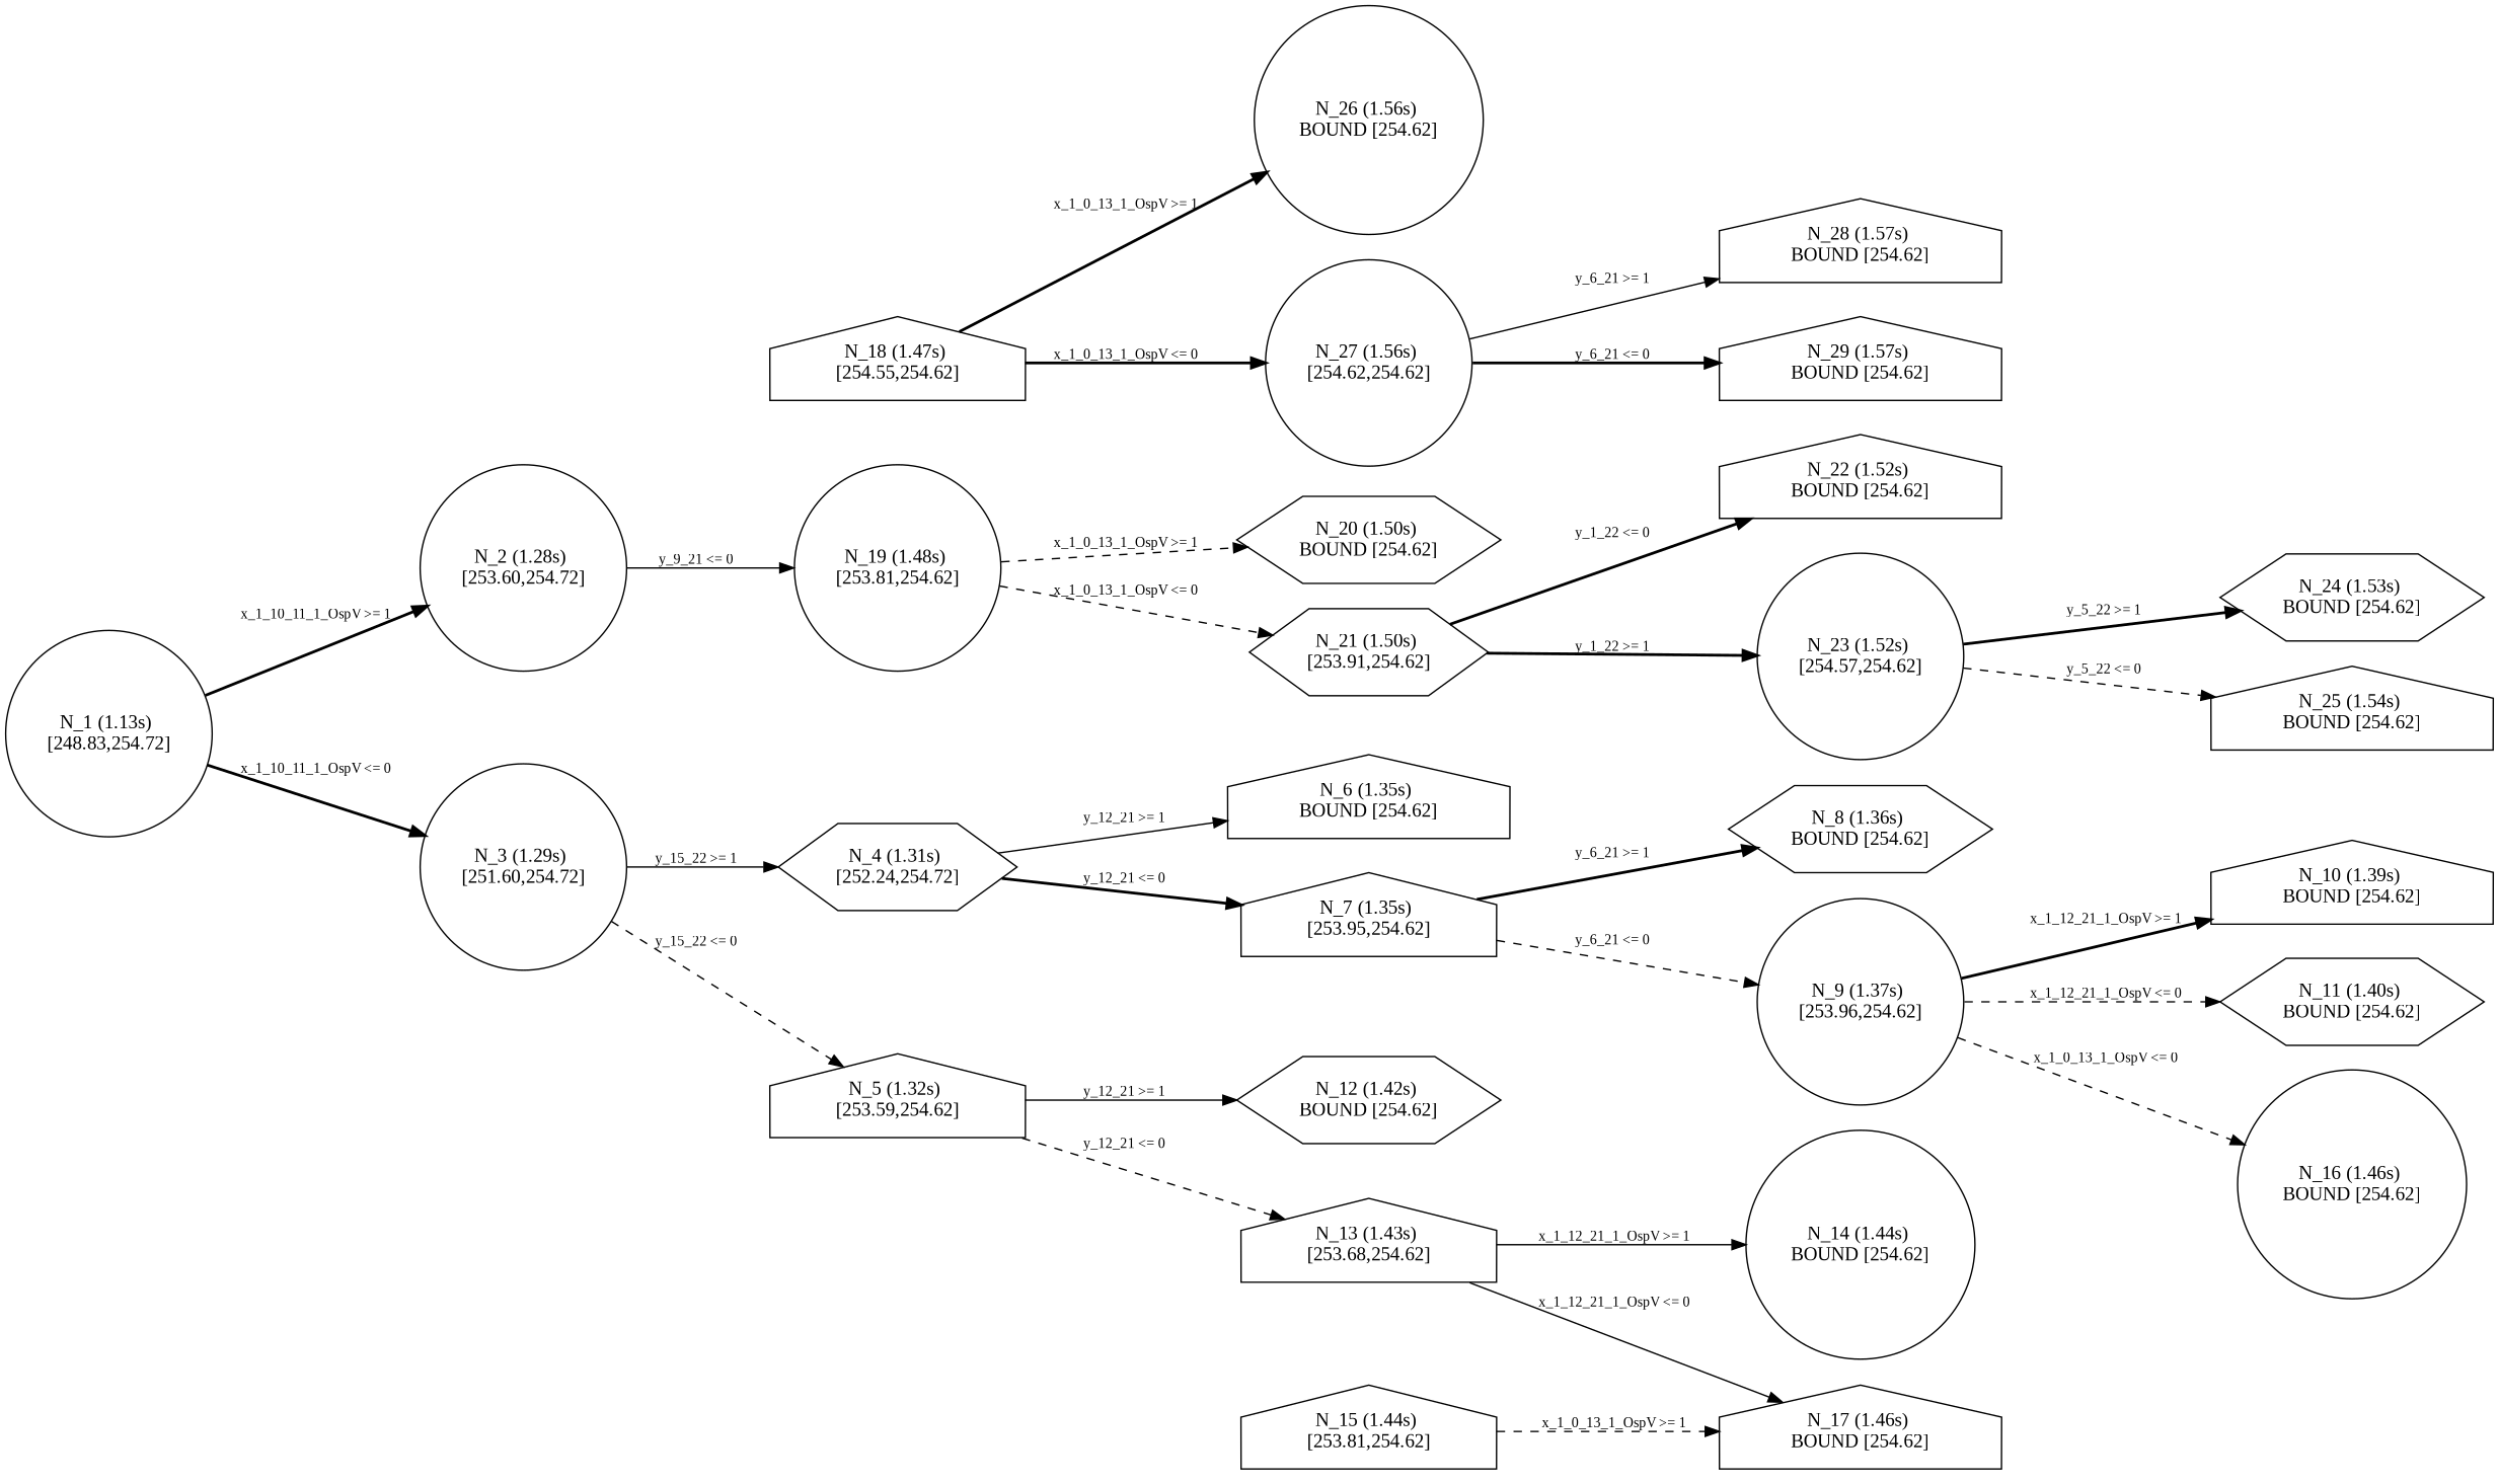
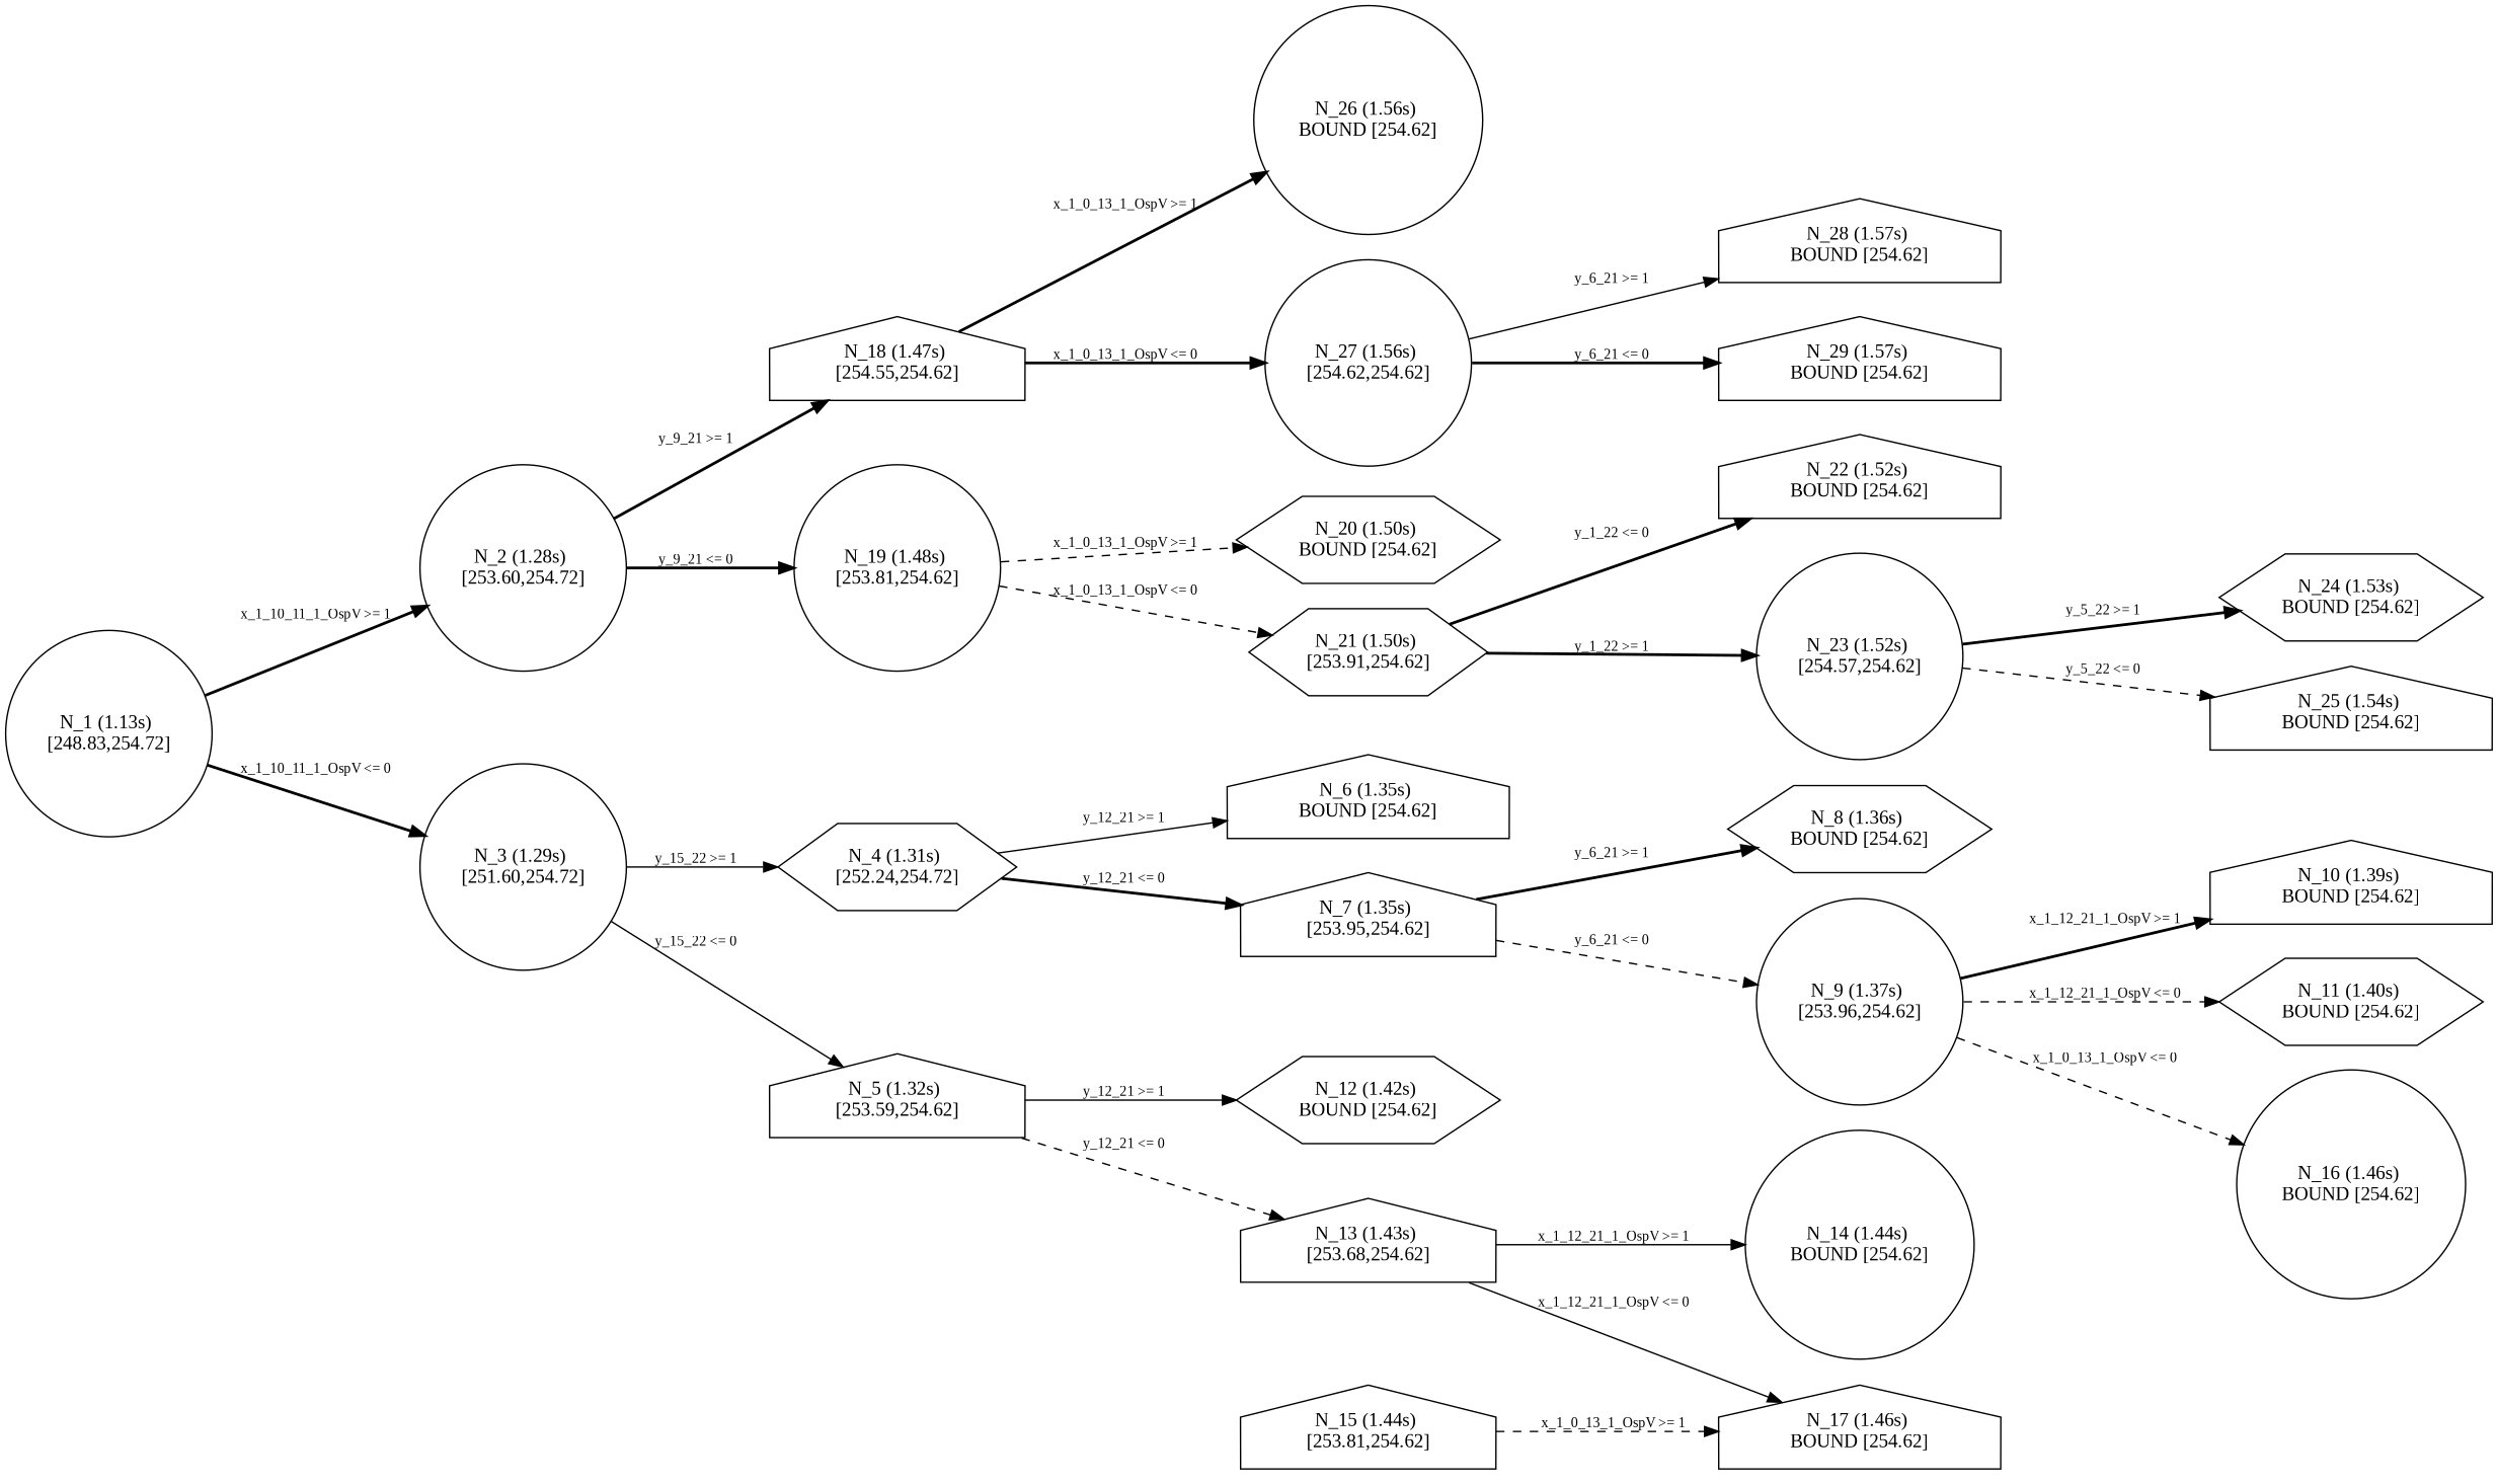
  digraph {
    fontname="Liberation Serif"
    rankdir=LR
    node [fontname="Liberation Serif" shape=house]
    edge [fontname="Liberation Serif" fontsize=10 style=bold]
    n1 [label="N_1 (1.13s) \n[248.83,254.72]" shape=circle]
    n2 [label="N_2 (1.28s) \n[253.60,254.72]" shape=circle]
    n3 [label="N_3 (1.29s) \n[251.60,254.72]" shape=circle]
    n4 [label="N_18 (1.47s) \n[254.55,254.62]"]
    n5 [label="N_19 (1.48s) \n[253.81,254.62]" shape=circle]
    n6 [label="N_4 (1.31s) \n[252.24,254.72]" shape=hexagon]
    n7 [label="N_5 (1.32s) \n[253.59,254.62]"]
    n8 [label="N_26 (1.56s) \nBOUND [254.62]" shape=circle]
    n9 [label="N_27 (1.56s) \n[254.62,254.62]" shape=circle]
    n10 [label="N_20 (1.50s) \nBOUND [254.62]" shape=hexagon]
    n11 [label="N_21 (1.50s) \n[253.91,254.62]" shape=hexagon]
    n12 [label="N_6 (1.35s) \nBOUND [254.62]"]
    n13 [label="N_7 (1.35s) \n[253.95,254.62]"]
    n14 [label="N_12 (1.42s) \nBOUND [254.62]" shape=hexagon]
    n15 [label="N_13 (1.43s) \n[253.68,254.62]"]
    n16 [label="N_8 (1.36s) \nBOUND [254.62]" shape=hexagon]
    n17 [label="N_9 (1.37s) \n[253.96,254.62]" shape=circle]
    n18 [label="N_14 (1.44s) \nBOUND [254.62]" shape=circle]
    n19 [label="N_17 (1.46s) \nBOUND [254.62]"]
    n20 [label="N_10 (1.39s) \nBOUND [254.62]"]
    n21 [label="N_11 (1.40s) \nBOUND [254.62]" shape=hexagon]
    n22 [label="N_16 (1.46s) \nBOUND [254.62]" shape=circle]
    n23 [label="N_15 (1.44s) \n[253.81,254.62]"]
    n24 [label="N_28 (1.57s) \nBOUND [254.62]"]
    n25 [label="N_29 (1.57s) \nBOUND [254.62]"]
    n26 [label="N_22 (1.52s) \nBOUND [254.62]"]
    n27 [label="N_23 (1.52s) \n[254.57,254.62]" shape=circle]
    n28 [label="N_24 (1.53s) \nBOUND [254.62]" shape=hexagon]
    n29 [label="N_25 (1.54s) \nBOUND [254.62]"]
    n1 -> n2 [label=" x_1_10_11_1_OspV >= 1 "]
    n1 -> n3 [label=" x_1_10_11_1_OspV <= 0 "]
-   n2 -> n5 [label=" y_9_21 <= 0  " style=solid]
+   n2 -> n4 [label=" y_9_21 >= 1  "]
+   n2 -> n5 [label=" y_9_21 <= 0  "]
    n3 -> n6 [label=" y_15_22 >= 1  " style=solid]
-   n3 -> n7 [label=" y_15_22 <= 0  " style=dashed]
+   n3 -> n7 [label=" y_15_22 <= 0  " style=solid]
    n4 -> n8 [label=" x_1_0_13_1_OspV >= 1 "]
    n4 -> n9 [label=" x_1_0_13_1_OspV <= 0 "]
    n5 -> n10 [label=" x_1_0_13_1_OspV >= 1 " style=dashed]
    n5 -> n11 [label=" x_1_0_13_1_OspV <= 0 " style=dashed]
    n6 -> n12 [label=" y_12_21 >= 1  " style=solid]
    n6 -> n13 [label=" y_12_21 <= 0  "]
    n7 -> n14 [label=" y_12_21 >= 1  " style=solid]
    n7 -> n15 [label=" y_12_21 <= 0  " style=dashed]
    n9 -> n24 [label=" y_6_21 >= 1  " style=solid]
    n9 -> n25 [label=" y_6_21 <= 0  "]
    n11 -> n26 [label=" y_1_22 <= 0  "]
    n11 -> n27 [label=" y_1_22 >= 1  "]
    n13 -> n16 [label=" y_6_21 >= 1  "]
    n13 -> n17 [label=" y_6_21 <= 0  " style=dashed]
    n15 -> n18 [label=" x_1_12_21_1_OspV >= 1 " style=solid]
    n15 -> n19 [label=" x_1_12_21_1_OspV <= 0 " style=solid]
    n17 -> n20 [label=" x_1_12_21_1_OspV >= 1 "]
    n17 -> n21 [label=" x_1_12_21_1_OspV <= 0 " style=dashed]
    n17 -> n22 [label=" x_1_0_13_1_OspV <= 0 " style=dashed]
    n23 -> n19 [label=" x_1_0_13_1_OspV >= 1 " style=dashed]
    n27 -> n28 [label=" y_5_22 >= 1  "]
    n27 -> n29 [label=" y_5_22 <= 0  " style=dashed]
  }
